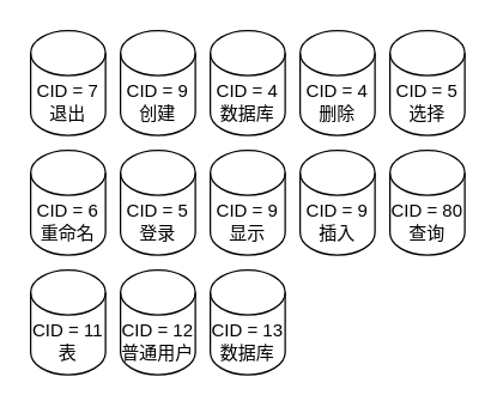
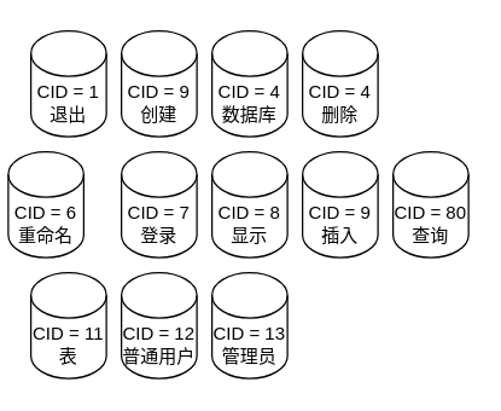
  <mxCell id="0" />
  <mxCell id="1" parent="0" />
- <mxCell id="2" value="CID = 7&lt;br&gt;退出" style="shape=cylinder3;whiteSpace=wrap;html=1;boundedLbl=1;backgroundOutline=1;size=15;" vertex="1" parent="1"><mxGeometry x="20" y="20" width="50" height="70" as="geometry" /></mxCell>
+ <mxCell id="2" value="CID = 1&lt;br&gt;退出" style="shape=cylinder3;whiteSpace=wrap;html=1;boundedLbl=1;backgroundOutline=1;size=15;" vertex="1" parent="1"><mxGeometry x="20" y="20" width="50" height="70" as="geometry" /></mxCell>
  <mxCell id="3" value="CID = 9&lt;br&gt;创建" style="shape=cylinder3;whiteSpace=wrap;html=1;boundedLbl=1;backgroundOutline=1;size=15;" vertex="1" parent="1"><mxGeometry x="80" y="20" width="50" height="70" as="geometry" /></mxCell>
  <mxCell id="4" value="CID = 4&lt;br&gt;数据库" style="shape=cylinder3;whiteSpace=wrap;html=1;boundedLbl=1;backgroundOutline=1;size=15;" vertex="1" parent="1"><mxGeometry x="140" y="20" width="50" height="70" as="geometry" /></mxCell>
  <mxCell id="5" value="CID = 4&lt;br&gt;删除" style="shape=cylinder3;whiteSpace=wrap;html=1;boundedLbl=1;backgroundOutline=1;size=15;" vertex="1" parent="1"><mxGeometry x="200" y="20" width="50" height="70" as="geometry" /></mxCell>
- <mxCell id="6" value="CID = 5&lt;br&gt;选择" style="shape=cylinder3;whiteSpace=wrap;html=1;boundedLbl=1;backgroundOutline=1;size=15;" vertex="1" parent="1"><mxGeometry x="260" y="20" width="50" height="70" as="geometry" /></mxCell>
- <mxCell id="7" value="CID = 6&lt;br&gt;重命名" style="shape=cylinder3;whiteSpace=wrap;html=1;boundedLbl=1;backgroundOutline=1;size=15;" vertex="1" parent="1"><mxGeometry x="20" y="100" width="50" height="70" as="geometry" /></mxCell>
- <mxCell id="8" value="CID = 5&lt;br&gt;登录" style="shape=cylinder3;whiteSpace=wrap;html=1;boundedLbl=1;backgroundOutline=1;size=15;" vertex="1" parent="1"><mxGeometry x="80" y="100" width="50" height="70" as="geometry" /></mxCell>
- <mxCell id="9" value="CID = 9&lt;br&gt;显示" style="shape=cylinder3;whiteSpace=wrap;html=1;boundedLbl=1;backgroundOutline=1;size=15;" vertex="1" parent="1"><mxGeometry x="140" y="100" width="50" height="70" as="geometry" /></mxCell>
+ <mxCell id="7" value="CID = 6&lt;br&gt;重命名" style="shape=cylinder3;whiteSpace=wrap;html=1;boundedLbl=1;backgroundOutline=1;size=15;" vertex="1" parent="1"><mxGeometry x="5" y="100" width="50" height="70" as="geometry" /></mxCell>
+ <mxCell id="8" value="CID = 7&lt;br&gt;登录" style="shape=cylinder3;whiteSpace=wrap;html=1;boundedLbl=1;backgroundOutline=1;size=15;" vertex="1" parent="1"><mxGeometry x="80" y="100" width="50" height="70" as="geometry" /></mxCell>
+ <mxCell id="9" value="CID = 8&lt;br&gt;显示" style="shape=cylinder3;whiteSpace=wrap;html=1;boundedLbl=1;backgroundOutline=1;size=15;" vertex="1" parent="1"><mxGeometry x="140" y="100" width="50" height="70" as="geometry" /></mxCell>
  <mxCell id="10" value="CID = 9&lt;br&gt;插入" style="shape=cylinder3;whiteSpace=wrap;html=1;boundedLbl=1;backgroundOutline=1;size=15;" vertex="1" parent="1"><mxGeometry x="200" y="100" width="50" height="70" as="geometry" /></mxCell>
  <mxCell id="11" value="CID = 80&lt;br&gt;查询" style="shape=cylinder3;whiteSpace=wrap;html=1;boundedLbl=1;backgroundOutline=1;size=15;" vertex="1" parent="1"><mxGeometry x="260" y="100" width="50" height="70" as="geometry" /></mxCell>
  <mxCell id="12" value="CID = 11&lt;br&gt;表" style="shape=cylinder3;whiteSpace=wrap;html=1;boundedLbl=1;backgroundOutline=1;size=15;" vertex="1" parent="1"><mxGeometry x="20" y="180" width="50" height="70" as="geometry" /></mxCell>
  <mxCell id="13" value="CID = 12&lt;br&gt;普通用户" style="shape=cylinder3;whiteSpace=wrap;html=1;boundedLbl=1;backgroundOutline=1;size=15;" vertex="1" parent="1"><mxGeometry x="80" y="180" width="50" height="70" as="geometry" /></mxCell>
- <mxCell id="14" value="CID = 13&lt;br&gt;数据库" style="shape=cylinder3;whiteSpace=wrap;html=1;boundedLbl=1;backgroundOutline=1;size=15;" vertex="1" parent="1"><mxGeometry x="140" y="180" width="50" height="70" as="geometry" /></mxCell>
+ <mxCell id="14" value="CID = 13&lt;br&gt;管理员" style="shape=cylinder3;whiteSpace=wrap;html=1;boundedLbl=1;backgroundOutline=1;size=15;" vertex="1" parent="1"><mxGeometry x="140" y="180" width="50" height="70" as="geometry" /></mxCell>
